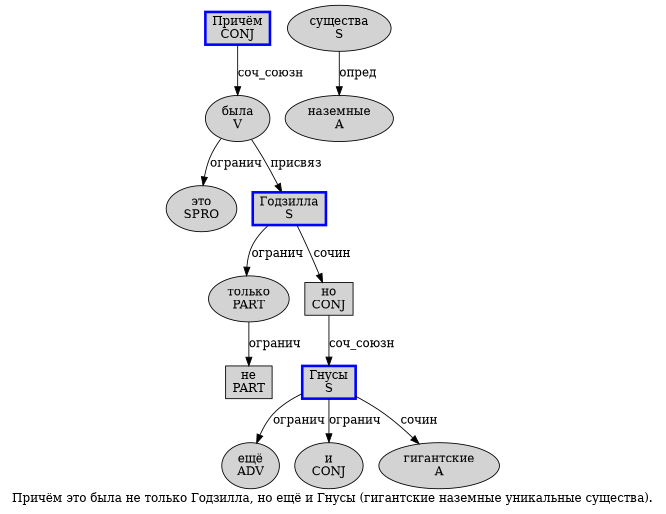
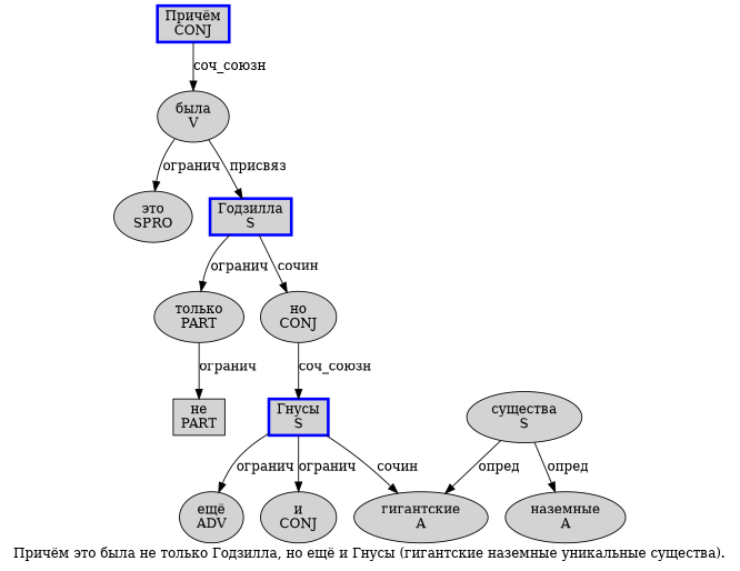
  digraph {
    label="Причём это была не только Годзилла, но ещё и Гнусы (гигантские наземные уникальные существа)."
    node [fillcolor=lightgray penwidth=1 shape=ellipse style=filled]
    n1 [color=blue label="Причём\nCONJ" penwidth=3 shape=box]
    n2 [label="была\nV"]
    n3 [label="это\nSPRO"]
    n4 [color=blue label="Годзилла\nS" penwidth=3 shape=box]
    n5 [label="только\nPART"]
-   n6 [label="но\nCONJ" shape=box]
+   n6 [label="но\nCONJ"]
    n7 [label="не\nPART" shape=box]
    n8 [color=blue label="Гнусы\nS" penwidth=3 shape=box]
    n9 [label="ещё\nADV"]
    n10 [label="и\nCONJ"]
    n11 [label="гигантские\nA"]
    n12 [label="существа\nS"]
    n13 [label="наземные\nA"]
    n1 -> n2 [label="соч_союзн"]
    n2 -> n3 [label="огранич"]
    n2 -> n4 [label="присвяз"]
    n4 -> n5 [label="огранич"]
    n4 -> n6 [label="сочин"]
    n5 -> n7 [label="огранич"]
    n6 -> n8 [label="соч_союзн"]
    n8 -> n9 [label="огранич"]
    n8 -> n10 [label="огранич"]
    n8 -> n11 [label="сочин"]
+   n12 -> n11 [label="опред"]
    n12 -> n13 [label="опред"]
  }
